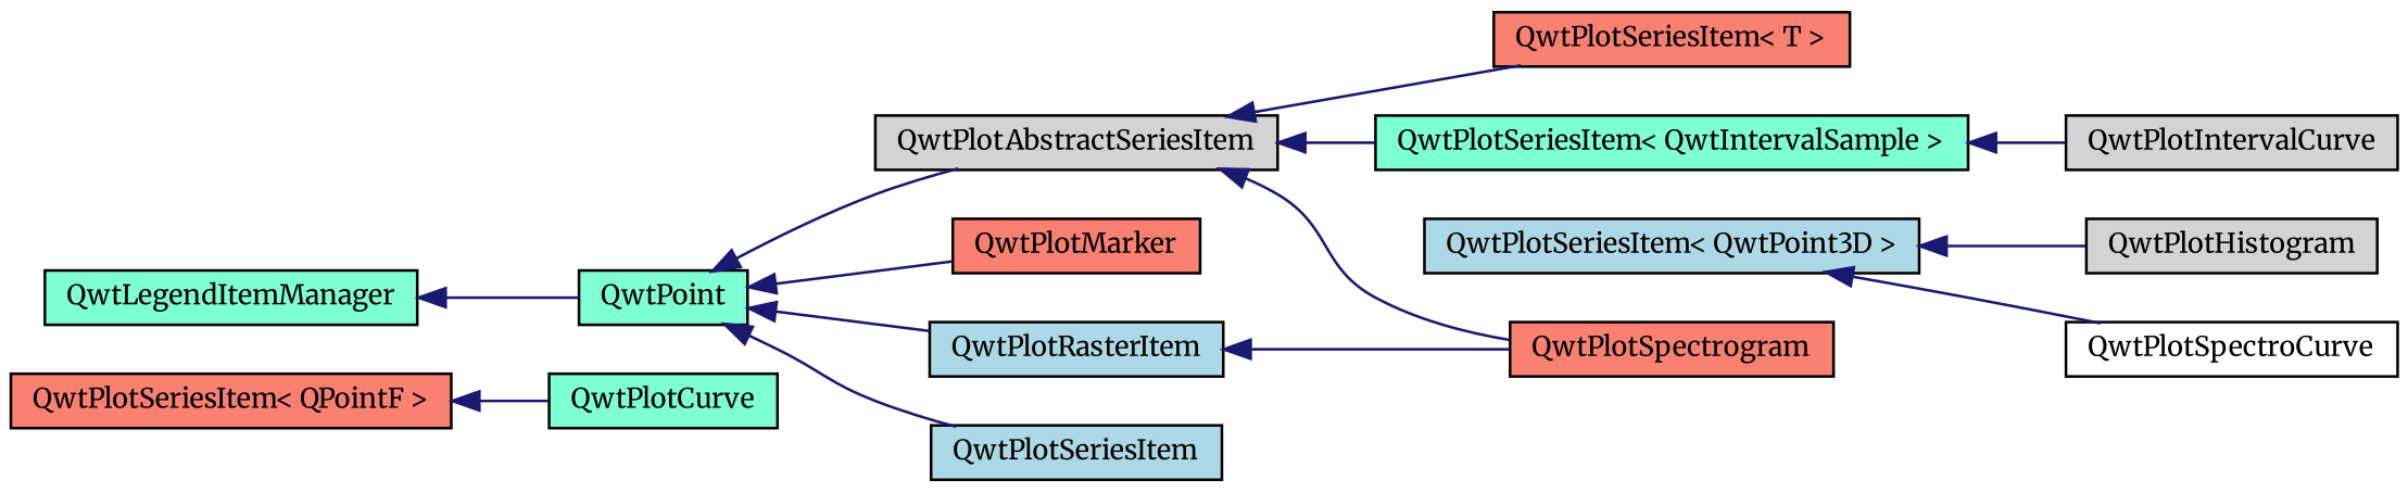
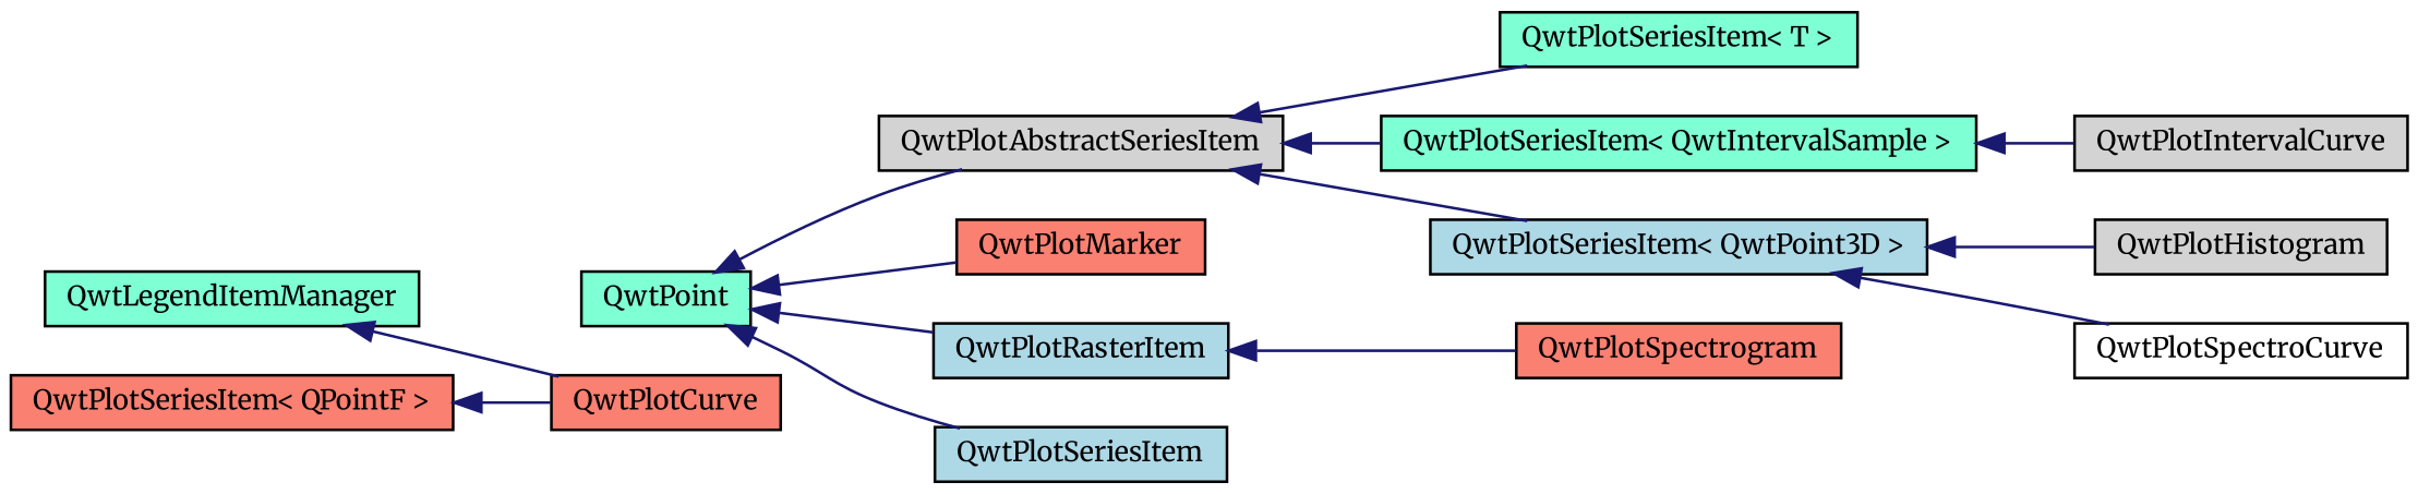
  digraph {
    fontname=Merriweather
    rankdir=LR
    node [color=black fillcolor=aquamarine fontname=Merriweather fontsize=10 shape=record style=filled]
    edge [color=midnightblue dir=back fontname=Merriweather fontsize=10 labelfontname=FreeSans labelfontsize=10 style=solid]
    n1 [height=0.2 label=QwtLegendItemManager width=0.4]
    n2 [height=0.2 label=QwtPoint width=0.4]
    n3 [fillcolor=lightgrey height=0.2 label=QwtPlotAbstractSeriesItem width=0.4]
    n4 [fillcolor=salmon height=0.2 label=QwtPlotMarker width=0.4]
    n5 [fillcolor=lightblue height=0.2 label=QwtPlotRasterItem width=0.4]
    n6 [fillcolor=lightblue height=0.2 label=QwtPlotSeriesItem width=0.4]
-   n7 [fillcolor=salmon height=0.2 label="QwtPlotSeriesItem\< T \>" width=0.4]
+   n7 [height=0.2 label="QwtPlotSeriesItem\< T \>" width=0.4]
    n8 [height=0.2 label="QwtPlotSeriesItem\< QwtIntervalSample \>" width=0.4]
    n9 [fillcolor=lightblue height=0.2 label="QwtPlotSeriesItem\< QwtPoint3D \>" width=0.4]
    n10 [fillcolor=salmon height=0.2 label=QwtPlotSpectrogram width=0.4]
    n11 [fillcolor=salmon height=0.2 label="QwtPlotSeriesItem\< QPointF \>" width=0.4]
-   n12 [height=0.2 label=QwtPlotCurve width=0.4]
+   n12 [fillcolor=salmon height=0.2 label=QwtPlotCurve width=0.4]
    n13 [fillcolor=lightgrey height=0.2 label=QwtPlotIntervalCurve width=0.4]
    n14 [fillcolor=lightgrey height=0.2 label=QwtPlotHistogram width=0.4]
    n15 [fillcolor=white height=0.2 label=QwtPlotSpectroCurve width=0.4]
-   n1 -> n2
+   n1 -> n12
    n2 -> n3
    n2 -> n4
    n2 -> n5
    n2 -> n6
    n3 -> n7
    n3 -> n8
-   n3 -> n10
+   n3 -> n9
    n5 -> n10
    n8 -> n13
    n9 -> n14
    n9 -> n15
    n11 -> n12
  }
